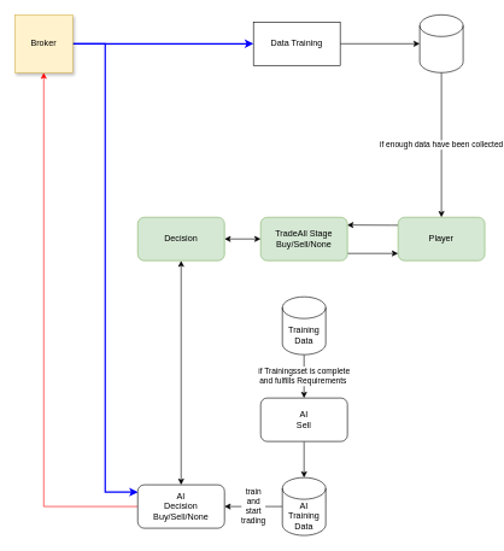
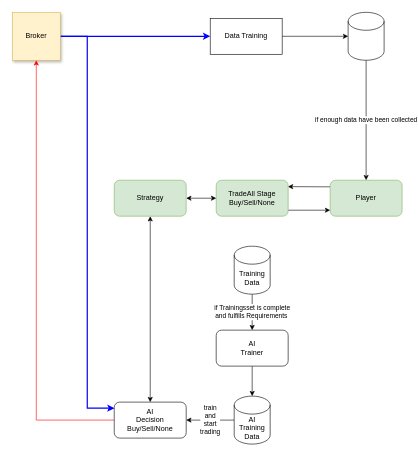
  <mxCell id="0" />
  <mxCell id="1" parent="0" />
  <mxCell id="2" style="edgeStyle=orthogonalEdgeStyle;rounded=0;orthogonalLoop=1;jettySize=auto;html=1;entryX=0;entryY=0.5;entryDx=0;entryDy=0;entryPerimeter=0;" edge="1" parent="1" source="3" target="5"><mxGeometry relative="1" as="geometry" /></mxCell>
  <mxCell id="3" value="Data Training" style="rounded=0;whiteSpace=wrap;html=1;" vertex="1" parent="1"><mxGeometry x="350" y="30" width="120" height="60" as="geometry" /></mxCell>
  <mxCell id="4" value="if enough data have been collected" style="edgeStyle=orthogonalEdgeStyle;rounded=0;orthogonalLoop=1;jettySize=auto;html=1;entryX=0.5;entryY=0;entryDx=0;entryDy=0;" edge="1" parent="1" source="5" target="10"><mxGeometry relative="1" as="geometry" /></mxCell>
  <mxCell id="5" value="" style="shape=cylinder3;whiteSpace=wrap;html=1;boundedLbl=1;backgroundOutline=1;size=15;" vertex="1" parent="1"><mxGeometry x="580" y="20" width="60" height="80" as="geometry" /></mxCell>
  <mxCell id="6" style="edgeStyle=orthogonalEdgeStyle;rounded=0;orthogonalLoop=1;jettySize=auto;html=1;entryX=0;entryY=0.5;entryDx=0;entryDy=0;strokeWidth=2;strokeColor=#0000FF;" edge="1" parent="1" source="8" target="3"><mxGeometry relative="1" as="geometry" /></mxCell>
  <mxCell id="7" style="edgeStyle=orthogonalEdgeStyle;rounded=0;orthogonalLoop=1;jettySize=auto;html=1;entryX=0.004;entryY=0.167;entryDx=0;entryDy=0;entryPerimeter=0;strokeColor=#0000FF;strokeWidth=2;" edge="1" parent="1" source="8" target="16"><mxGeometry relative="1" as="geometry"><mxPoint x="130" y="290" as="targetPoint" /><Array as="points"><mxPoint x="145" y="60" /><mxPoint x="145" y="680" /></Array></mxGeometry></mxCell>
  <mxCell id="8" value="Broker" style="whiteSpace=wrap;html=1;aspect=fixed;fillColor=#fff2cc;strokeColor=#d6b656;shadow=1;" vertex="1" parent="1"><mxGeometry x="20" y="20" width="80" height="80" as="geometry" /></mxCell>
  <mxCell id="9" style="edgeStyle=orthogonalEdgeStyle;rounded=0;orthogonalLoop=1;jettySize=auto;html=1;entryX=0.997;entryY=0.178;entryDx=0;entryDy=0;entryPerimeter=0;" edge="1" parent="1" source="10" target="12"><mxGeometry relative="1" as="geometry"><Array as="points"><mxPoint x="540" y="311" /><mxPoint x="540" y="311" /></Array></mxGeometry></mxCell>
  <mxCell id="10" value="Player" style="rounded=1;whiteSpace=wrap;html=1;fillColor=#d5e8d4;strokeColor=#82b366;" vertex="1" parent="1"><mxGeometry x="550" y="300" width="120" height="60" as="geometry" /></mxCell>
  <mxCell id="11" style="edgeStyle=orthogonalEdgeStyle;rounded=0;orthogonalLoop=1;jettySize=auto;html=1;" edge="1" parent="1" source="12"><mxGeometry relative="1" as="geometry"><mxPoint x="550" y="350" as="targetPoint" /><Array as="points"><mxPoint x="550" y="350" /></Array></mxGeometry></mxCell>
  <mxCell id="12" value="TradeAll Stage&lt;br&gt;Buy/Sell/None" style="rounded=1;whiteSpace=wrap;html=1;fillColor=#d5e8d4;strokeColor=#82b366;" vertex="1" parent="1"><mxGeometry x="360" y="300" width="120" height="60" as="geometry" /></mxCell>
  <mxCell id="13" value="if Trainingsset is complete&lt;br&gt;and fulfills Requirements&amp;nbsp;" style="edgeStyle=orthogonalEdgeStyle;rounded=0;orthogonalLoop=1;jettySize=auto;html=1;exitX=0.5;exitY=1;exitDx=0;exitDy=0;exitPerimeter=0;entryX=0.5;entryY=0;entryDx=0;entryDy=0;" edge="1" parent="1" source="14" target="18"><mxGeometry relative="1" as="geometry" /></mxCell>
  <mxCell id="14" value="Training&lt;br&gt;Data" style="shape=cylinder3;whiteSpace=wrap;html=1;boundedLbl=1;backgroundOutline=1;size=15;" vertex="1" parent="1"><mxGeometry x="390" y="410" width="60" height="80" as="geometry" /></mxCell>
  <mxCell id="15" style="edgeStyle=orthogonalEdgeStyle;rounded=0;orthogonalLoop=1;jettySize=auto;html=1;entryX=0.5;entryY=1;entryDx=0;entryDy=0;strokeColor=#FF0000;" edge="1" parent="1" source="16" target="8"><mxGeometry relative="1" as="geometry" /></mxCell>
  <mxCell id="16" value="AI&lt;br&gt;Decision&lt;br&gt;Buy/Sell/None" style="rounded=1;whiteSpace=wrap;html=1;" vertex="1" parent="1"><mxGeometry x="190" y="670" width="120" height="60" as="geometry" /></mxCell>
  <mxCell id="17" style="edgeStyle=orthogonalEdgeStyle;rounded=0;orthogonalLoop=1;jettySize=auto;html=1;entryX=0.5;entryY=0;entryDx=0;entryDy=0;entryPerimeter=0;" edge="1" parent="1" source="18" target="20"><mxGeometry relative="1" as="geometry" /></mxCell>
- <mxCell id="18" value="AI&lt;br&gt;Sell" style="rounded=1;whiteSpace=wrap;html=1;" vertex="1" parent="1"><mxGeometry x="360" y="550" width="120" height="60" as="geometry" /></mxCell>
+ <mxCell id="18" value="AI&lt;br&gt;Trainer" style="rounded=1;whiteSpace=wrap;html=1;" vertex="1" parent="1"><mxGeometry x="360" y="550" width="120" height="60" as="geometry" /></mxCell>
  <mxCell id="19" value="train&lt;br&gt;and&lt;br&gt;start&lt;br&gt;trading" style="edgeStyle=orthogonalEdgeStyle;rounded=0;orthogonalLoop=1;jettySize=auto;html=1;" edge="1" parent="1" source="20" target="16"><mxGeometry relative="1" as="geometry" /></mxCell>
  <mxCell id="20" value="AI&lt;br&gt;Training&lt;br&gt;Data" style="shape=cylinder3;whiteSpace=wrap;html=1;boundedLbl=1;backgroundOutline=1;size=15;" vertex="1" parent="1"><mxGeometry x="390" y="660" width="60" height="80" as="geometry" /></mxCell>
  <mxCell id="21" style="rounded=0;orthogonalLoop=1;jettySize=auto;html=1;entryX=0;entryY=0.5;entryDx=0;entryDy=0;startArrow=classic;startFill=1;" edge="1" parent="1" source="23" target="12"><mxGeometry relative="1" as="geometry" /></mxCell>
  <mxCell id="22" style="edgeStyle=orthogonalEdgeStyle;rounded=0;orthogonalLoop=1;jettySize=auto;html=1;entryX=0.5;entryY=0;entryDx=0;entryDy=0;startArrow=classic;startFill=1;" edge="1" parent="1" source="23" target="16"><mxGeometry relative="1" as="geometry" /></mxCell>
- <mxCell id="23" value="Decision" style="rounded=1;whiteSpace=wrap;html=1;fillColor=#d5e8d4;strokeColor=#82b366;" vertex="1" parent="1"><mxGeometry x="190" y="300" width="120" height="60" as="geometry" /></mxCell>
+ <mxCell id="23" value="Strategy" style="rounded=1;whiteSpace=wrap;html=1;fillColor=#d5e8d4;strokeColor=#82b366;" vertex="1" parent="1"><mxGeometry x="190" y="300" width="120" height="60" as="geometry" /></mxCell>
